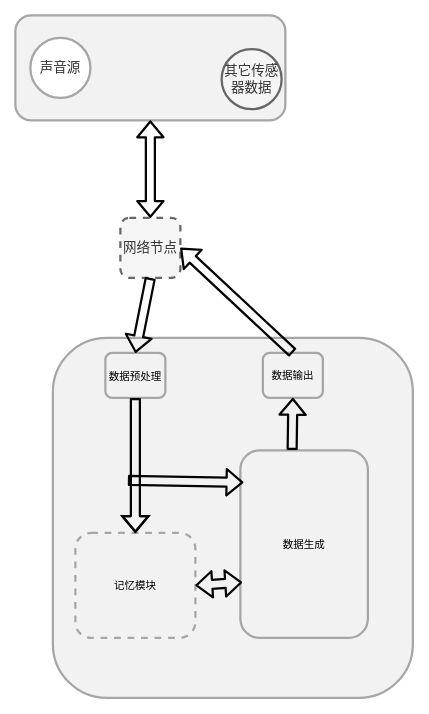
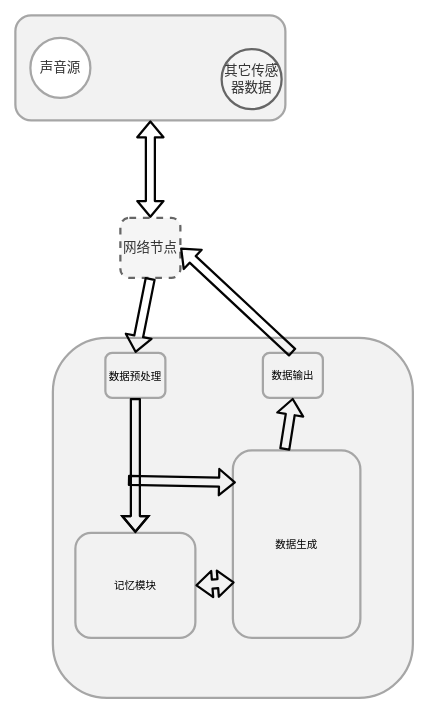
  <mxCell id="0" />
  <mxCell id="1" parent="0" />
  <mxCell id="2" value="" style="rounded=1;whiteSpace=wrap;html=1;fillStyle=auto;strokeColor=#A6A6A6;strokeWidth=3;fontSize=18;fillColor=#F2F2F2;" vertex="1" parent="1"><mxGeometry x="20" y="20" width="360" height="140" as="geometry" /></mxCell>
  <mxCell id="3" value="&lt;font style=&quot;font-size: 18px;&quot;&gt;声音源&lt;/font&gt;" style="ellipse;whiteSpace=wrap;html=1;fillStyle=auto;strokeWidth=3;strokeColor=#A6A6A6;fillColor=#FFFFFF;fontColor=#333333;" vertex="1" parent="1"><mxGeometry x="40" y="50" width="80" height="80" as="geometry" /></mxCell>
  <mxCell id="4" value="其它传感器数据" style="ellipse;whiteSpace=wrap;html=1;aspect=fixed;fillStyle=auto;strokeColor=#666666;strokeWidth=3;fontSize=18;fillColor=#f5f5f5;fontColor=#333333;" vertex="1" parent="1"><mxGeometry x="295" y="65" width="80" height="80" as="geometry" /></mxCell>
  <mxCell id="5" value="网络节点" style="rounded=1;whiteSpace=wrap;html=1;fillStyle=auto;strokeColor=#666666;strokeWidth=3;fontSize=18;fillColor=#f5f5f5;fontColor=#333333;dashed=1;" vertex="1" parent="1"><mxGeometry x="160" y="290" width="80" height="80" as="geometry" /></mxCell>
  <mxCell id="6" value="" style="shape=flexArrow;endArrow=classic;startArrow=classic;html=1;strokeColor=#030303;fontSize=18;entryX=0.5;entryY=1;entryDx=0;entryDy=0;exitX=0.5;exitY=0;exitDx=0;exitDy=0;strokeWidth=3;" edge="1" parent="1" source="5" target="2"><mxGeometry width="100" height="100" relative="1" as="geometry"><mxPoint x="100" y="280" as="sourcePoint" /><mxPoint x="200" y="180" as="targetPoint" /><Array as="points" /></mxGeometry></mxCell>
  <mxCell id="7" value="" style="rounded=1;whiteSpace=wrap;html=1;fillStyle=auto;strokeColor=#A6A6A6;strokeWidth=3;fontSize=18;fillColor=#F2F2F2;" vertex="1" parent="1"><mxGeometry x="70" y="450" width="480" height="480" as="geometry" /></mxCell>
  <mxCell id="8" value="&lt;font style=&quot;font-size: 14px;&quot; color=&quot;#000000&quot;&gt;数据预处理&lt;/font&gt;" style="rounded=1;whiteSpace=wrap;html=1;fillStyle=auto;strokeColor=#A6A6A6;strokeWidth=3;fontSize=18;fillColor=#F2F2F2;" vertex="1" parent="1"><mxGeometry x="140" y="470" width="80" height="60" as="geometry" /></mxCell>
- <mxCell id="9" value="记忆模块" style="rounded=1;whiteSpace=wrap;html=1;fillStyle=auto;strokeColor=#A6A6A6;strokeWidth=3;fontSize=14;fontColor=#000000;fillColor=#F2F2F2;dashed=1;" vertex="1" parent="1"><mxGeometry x="100" y="710" width="160" height="140" as="geometry" /></mxCell>
+ <mxCell id="9" value="记忆模块" style="rounded=1;whiteSpace=wrap;html=1;fillStyle=auto;strokeColor=#A6A6A6;strokeWidth=3;fontSize=14;fontColor=#000000;fillColor=#F2F2F2;" vertex="1" parent="1"><mxGeometry x="100" y="710" width="160" height="140" as="geometry" /></mxCell>
  <mxCell id="10" value="数据输出" style="rounded=1;whiteSpace=wrap;html=1;fillStyle=auto;strokeColor=#A6A6A6;strokeWidth=3;fontSize=14;fontColor=#000000;fillColor=#F2F2F2;" vertex="1" parent="1"><mxGeometry x="350" y="470" width="80" height="60" as="geometry" /></mxCell>
- <mxCell id="11" value="数据生成" style="rounded=1;whiteSpace=wrap;html=1;fillStyle=auto;strokeColor=#A6A6A6;strokeWidth=3;fontSize=14;fontColor=#000000;fillColor=#F2F2F2;" vertex="1" parent="1"><mxGeometry x="320" y="600" width="170" height="250" as="geometry" /></mxCell>
+ <mxCell id="11" value="数据生成" style="rounded=1;whiteSpace=wrap;html=1;fillStyle=auto;strokeColor=#A6A6A6;strokeWidth=3;fontSize=14;fontColor=#000000;fillColor=#F2F2F2;" vertex="1" parent="1"><mxGeometry x="310" y="600" width="170" height="250" as="geometry" /></mxCell>
  <mxCell id="12" value="" style="shape=flexArrow;endArrow=classic;html=1;strokeColor=#030303;strokeWidth=3;fontSize=14;fontColor=#000000;exitX=0.5;exitY=1;exitDx=0;exitDy=0;entryX=0.5;entryY=0;entryDx=0;entryDy=0;" edge="1" parent="1" source="8" target="9"><mxGeometry width="50" height="50" relative="1" as="geometry"><mxPoint x="180" y="640" as="sourcePoint" /><mxPoint x="230" y="590" as="targetPoint" /><Array as="points"><mxPoint x="180" y="620" /></Array></mxGeometry></mxCell>
  <mxCell id="13" value="" style="shape=flexArrow;endArrow=classic;html=1;strokeColor=#030303;strokeWidth=3;fontSize=14;fontColor=#000000;entryX=0.024;entryY=0.171;entryDx=0;entryDy=0;entryPerimeter=0;" edge="1" parent="1" target="11"><mxGeometry width="50" height="50" relative="1" as="geometry"><mxPoint x="170" y="640" as="sourcePoint" /><mxPoint x="280" y="640" as="targetPoint" /></mxGeometry></mxCell>
  <mxCell id="14" value="" style="shape=flexArrow;endArrow=classic;startArrow=classic;html=1;strokeColor=#030303;strokeWidth=3;fontSize=14;fontColor=#000000;exitX=1;exitY=0.5;exitDx=0;exitDy=0;entryX=0.014;entryY=0.704;entryDx=0;entryDy=0;entryPerimeter=0;" edge="1" parent="1" source="9" target="11"><mxGeometry width="100" height="100" relative="1" as="geometry"><mxPoint x="320" y="880" as="sourcePoint" /><mxPoint x="420" y="780" as="targetPoint" /></mxGeometry></mxCell>
  <mxCell id="15" value="" style="shape=flexArrow;endArrow=classic;html=1;strokeColor=#030303;strokeWidth=3;fontSize=14;fontColor=#000000;entryX=0.5;entryY=1;entryDx=0;entryDy=0;exitX=0.406;exitY=-0.002;exitDx=0;exitDy=0;exitPerimeter=0;" edge="1" parent="1" source="11" target="10"><mxGeometry width="50" height="50" relative="1" as="geometry"><mxPoint x="370" y="620" as="sourcePoint" /><mxPoint x="420" y="570" as="targetPoint" /></mxGeometry></mxCell>
  <mxCell id="16" value="" style="shape=flexArrow;endArrow=classic;html=1;strokeColor=#030303;strokeWidth=3;fontSize=14;fontColor=#000000;exitX=0.5;exitY=1;exitDx=0;exitDy=0;entryX=0.5;entryY=0;entryDx=0;entryDy=0;" edge="1" parent="1" source="5" target="8"><mxGeometry width="50" height="50" relative="1" as="geometry"><mxPoint x="180" y="450" as="sourcePoint" /><mxPoint x="230" y="400" as="targetPoint" /></mxGeometry></mxCell>
  <mxCell id="17" value="" style="shape=flexArrow;endArrow=classic;html=1;strokeColor=#030303;strokeWidth=3;fontSize=14;fontColor=#000000;exitX=0.5;exitY=0;exitDx=0;exitDy=0;entryX=1;entryY=0.5;entryDx=0;entryDy=0;" edge="1" parent="1" source="10" target="5"><mxGeometry width="50" height="50" relative="1" as="geometry"><mxPoint x="330" y="460" as="sourcePoint" /><mxPoint x="380" y="410" as="targetPoint" /></mxGeometry></mxCell>
